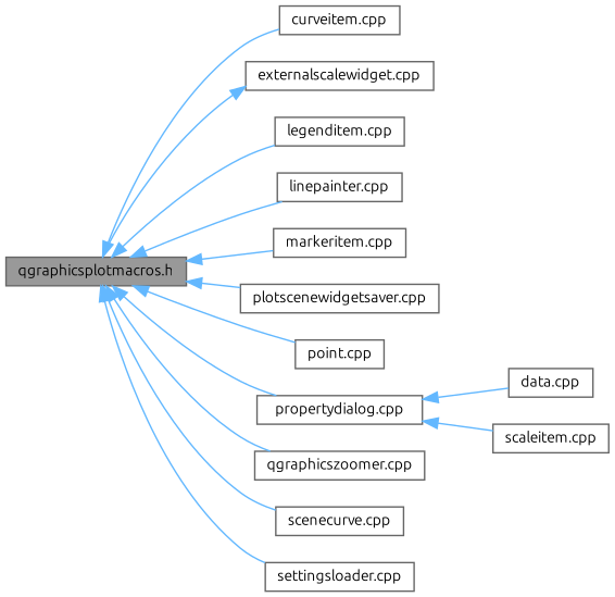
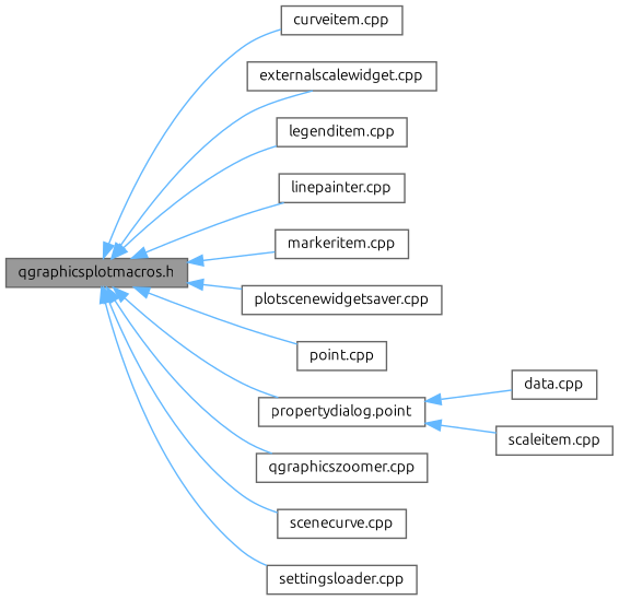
  digraph {
    fontname=Ubuntu
    rankdir=LR
    node [color=grey40 fillcolor=white fontname=Ubuntu fontsize=10 shape=box style=filled]
    edge [color=steelblue1 dir=back fontname=Ubuntu fontsize=10 labelfontname=Helvetica labelfontsize=10 style=solid]
    n1 [color=gray40 fillcolor=grey60 fontcolor=black height=0.2 label="qgraphicsplotmacros.h" width=0.4]
    n2 [height=0.2 label="curveitem.cpp" width=0.4]
    n3 [height=0.2 label="externalscalewidget.cpp" width=0.4]
    n4 [height=0.2 label="legenditem.cpp" width=0.4]
    n5 [height=0.2 label="linepainter.cpp" width=0.4]
    n6 [height=0.2 label="markeritem.cpp" width=0.4]
    n7 [height=0.2 label="plotscenewidgetsaver.cpp" width=0.4]
    n8 [height=0.2 label="point.cpp" width=0.4]
-   n9 [height=0.2 label="propertydialog.cpp" width=0.4]
+   n9 [height=0.2 label="propertydialog.point" width=0.4]
    n10 [height=0.2 label="qgraphicszoomer.cpp" width=0.4]
    n11 [height=0.2 label="scenecurve.cpp" width=0.4]
    n12 [height=0.2 label="settingsloader.cpp" width=0.4]
    n13 [height=0.2 label="data.cpp" width=0.4]
    n14 [height=0.2 label="scaleitem.cpp" width=0.4]
    n1 -> n2
-   n3 -> n1
+   n1 -> n3
    n1 -> n4
    n1 -> n5
    n1 -> n6
    n1 -> n7
    n1 -> n8
    n1 -> n9
    n1 -> n10
    n1 -> n11
    n1 -> n12
    n9 -> n13
    n9 -> n14
  }
